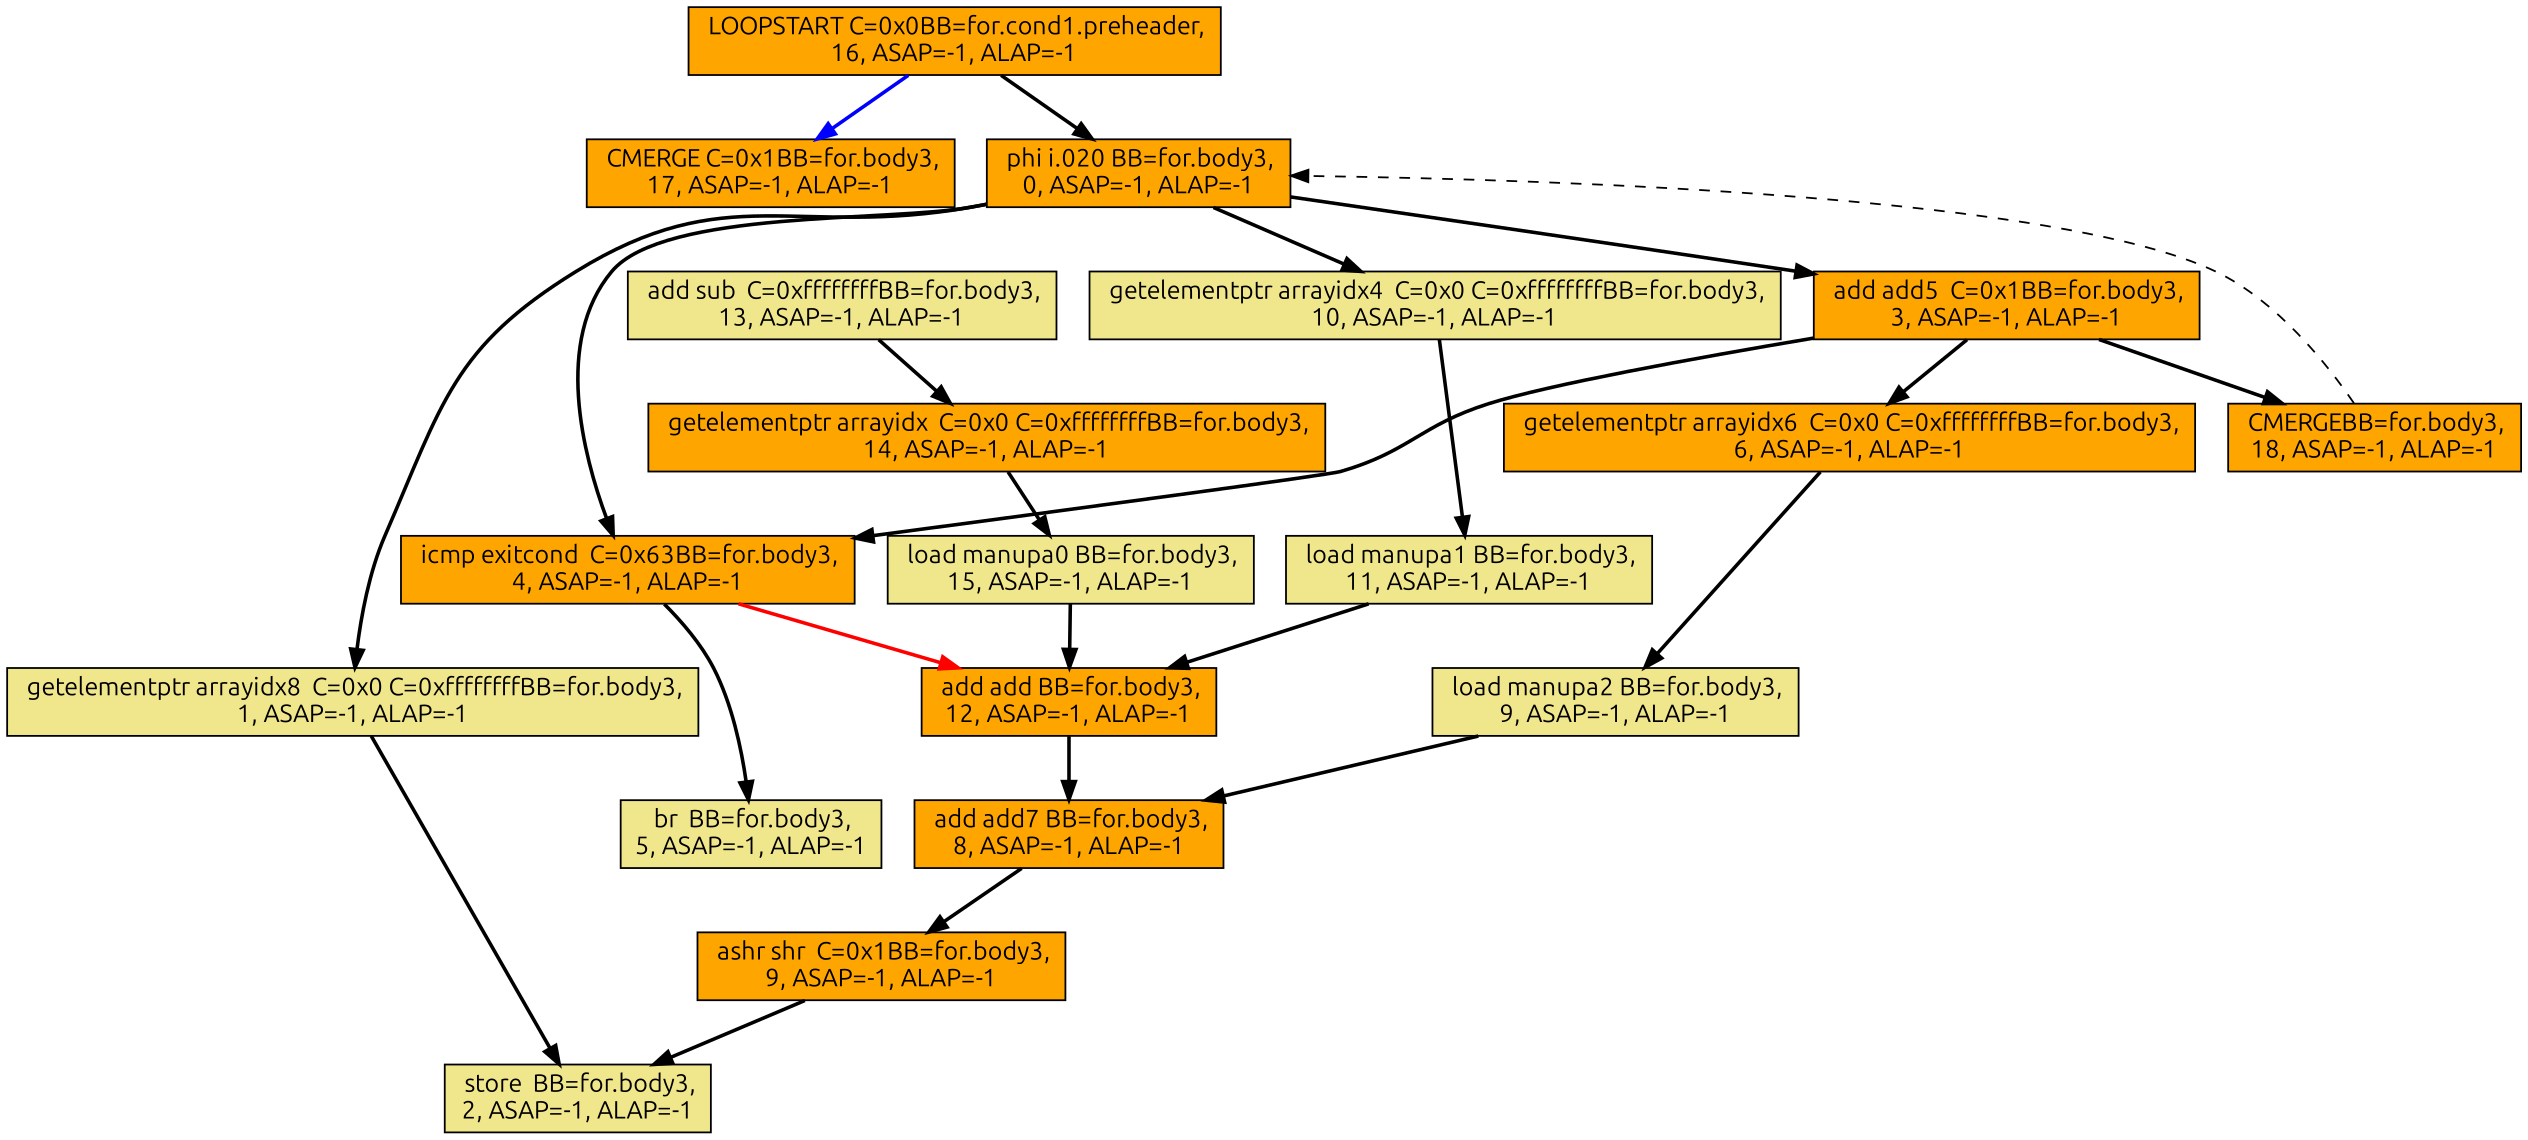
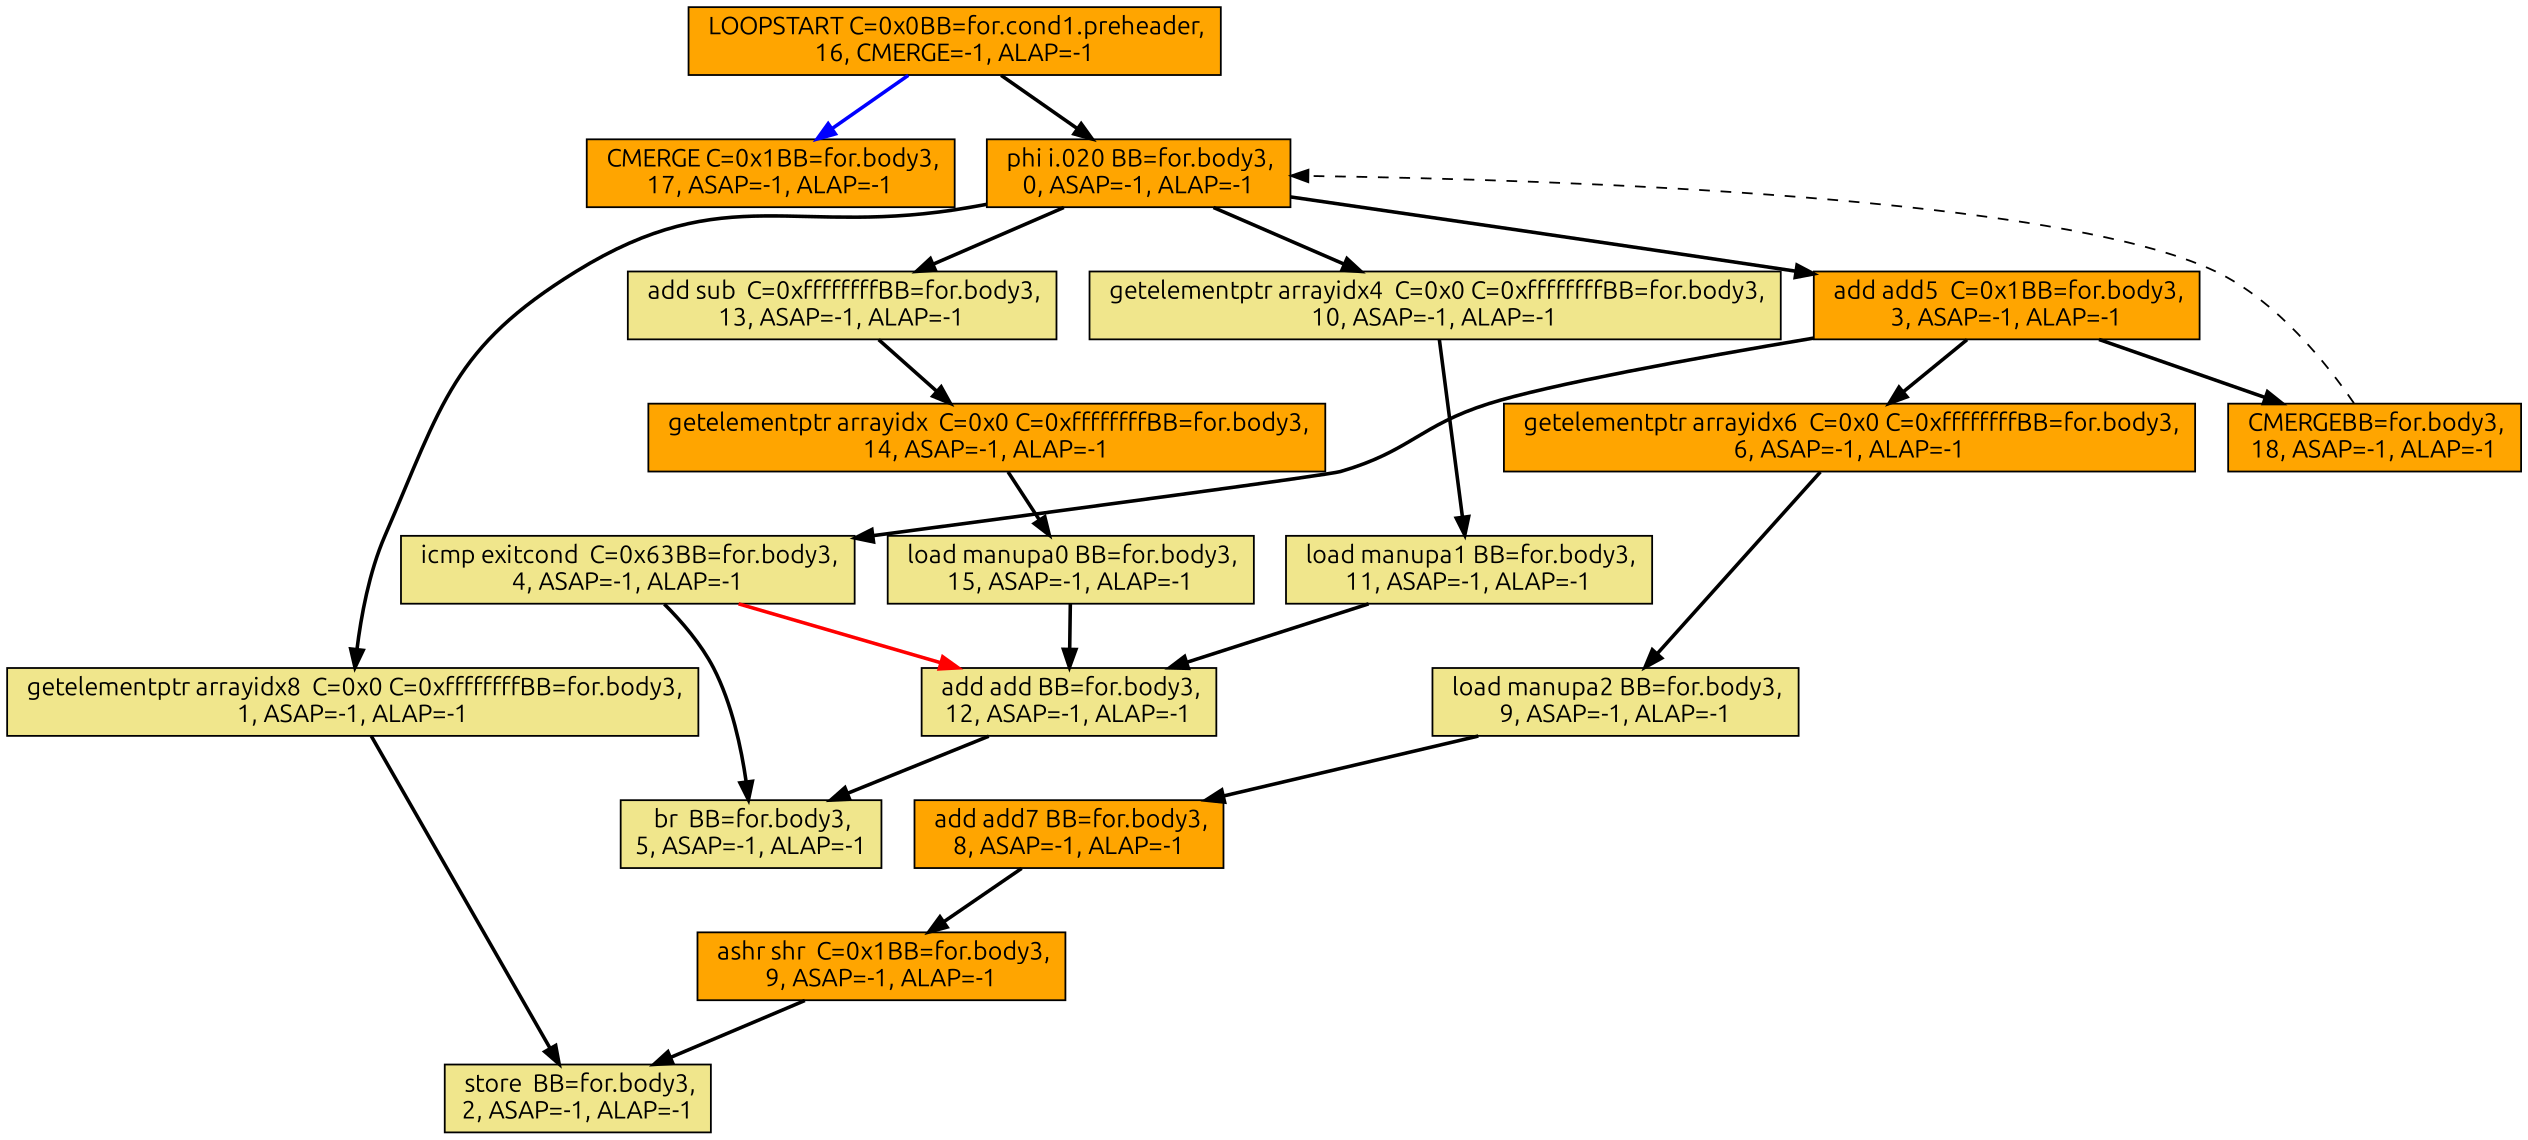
  digraph {
    compound=true
    fontname=Ubuntu
    nslimit=1000.0
    node [fillcolor=orange fontname=Ubuntu shape=box style=filled]
    edge [color=black fontname=Ubuntu style=bold]
-   n1 [label=" LOOPSTART C=0x0BB=for.cond1.preheader,\n16, ASAP=-1, ALAP=-1"]
+   n1 [label=" LOOPSTART C=0x0BB=for.cond1.preheader,\n16, CMERGE=-1, ALAP=-1"]
    n2 [label=" CMERGE C=0x1BB=for.body3,\n17, ASAP=-1, ALAP=-1"]
    n3 [label=" phi i.020 BB=for.body3,\n0, ASAP=-1, ALAP=-1"]
    n4 [fillcolor=khaki label=" getelementptr arrayidx8  C=0x0 C=0xffffffffBB=for.body3,\n1, ASAP=-1, ALAP=-1"]
    n5 [label=" add add5  C=0x1BB=for.body3,\n3, ASAP=-1, ALAP=-1"]
    n6 [fillcolor=khaki label=" getelementptr arrayidx4  C=0x0 C=0xffffffffBB=for.body3,\n10, ASAP=-1, ALAP=-1"]
    n7 [fillcolor=khaki label=" add sub  C=0xffffffffBB=for.body3,\n13, ASAP=-1, ALAP=-1"]
    n8 [fillcolor=khaki label=" store  BB=for.body3,\n2, ASAP=-1, ALAP=-1"]
-   n9 [label=" icmp exitcond  C=0x63BB=for.body3,\n4, ASAP=-1, ALAP=-1"]
+   n9 [fillcolor=khaki label=" icmp exitcond  C=0x63BB=for.body3,\n4, ASAP=-1, ALAP=-1"]
    n10 [label=" getelementptr arrayidx6  C=0x0 C=0xffffffffBB=for.body3,\n6, ASAP=-1, ALAP=-1"]
    n11 [label=" CMERGEBB=for.body3,\n18, ASAP=-1, ALAP=-1"]
    n12 [fillcolor=khaki label=" load manupa1 BB=for.body3,\n11, ASAP=-1, ALAP=-1"]
    n13 [label=" getelementptr arrayidx  C=0x0 C=0xffffffffBB=for.body3,\n14, ASAP=-1, ALAP=-1"]
    n14 [fillcolor=khaki label=" br  BB=for.body3,\n5, ASAP=-1, ALAP=-1"]
-   n15 [label=" add add BB=for.body3,\n12, ASAP=-1, ALAP=-1"]
+   n15 [fillcolor=khaki label=" add add BB=for.body3,\n12, ASAP=-1, ALAP=-1"]
    n16 [fillcolor=khaki label=" load manupa2 BB=for.body3,\n9, ASAP=-1, ALAP=-1"]
    n17 [label=" add add7 BB=for.body3,\n8, ASAP=-1, ALAP=-1"]
    n18 [label=" ashr shr  C=0x1BB=for.body3,\n9, ASAP=-1, ALAP=-1"]
    n19 [fillcolor=khaki label=" load manupa0 BB=for.body3,\n15, ASAP=-1, ALAP=-1"]
    n1 -> n2 [color=blue]
    n1 -> n3
    n3 -> n4
    n3 -> n5
    n3 -> n6
-   n3 -> n9
+   n3 -> n7
    n4 -> n8
    n5 -> n9
    n5 -> n10
    n5 -> n11
    n6 -> n12
    n7 -> n13
    n9 -> n14
    n9 -> n15 [color=red]
    n10 -> n16
    n11 -> n3 [style=dashed]
    n12 -> n15
    n13 -> n19
-   n15 -> n17
+   n15 -> n14
    n16 -> n17
    n17 -> n18
    n18 -> n8
    n19 -> n15
  }
